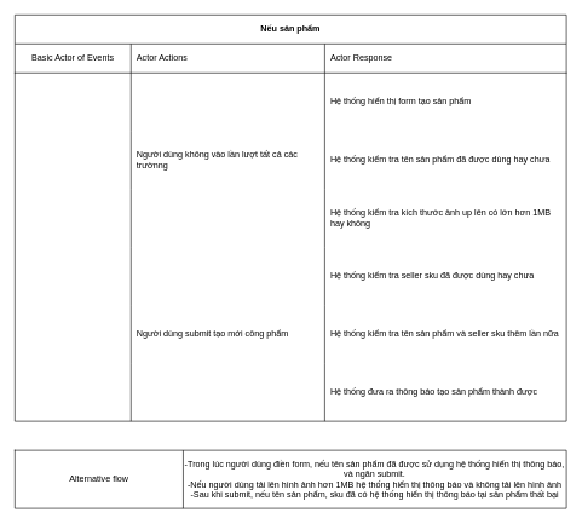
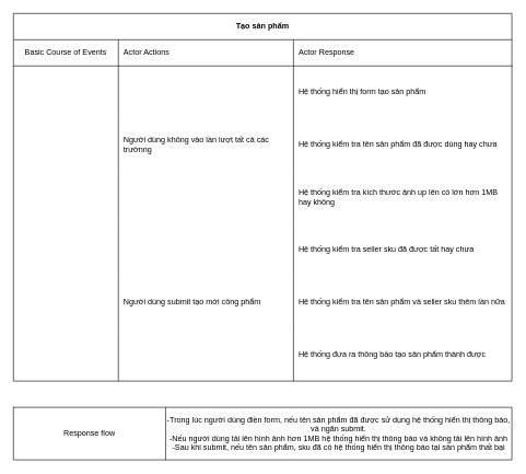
  <mxCell id="0" />
  <mxCell id="1" parent="0" />
- <mxCell id="2" value="Nếu sản phẩm" style="shape=table;html=1;whiteSpace=wrap;startSize=40;container=1;collapsible=0;childLayout=tableLayout;fixedRows=1;rowLines=0;fontStyle=1;align=center;fontSize=12;" vertex="1" parent="1"><mxGeometry x="20" y="20" width="760" height="560" as="geometry" /></mxCell>
+ <mxCell id="2" value="Tạo sản phẩm" style="shape=table;html=1;whiteSpace=wrap;startSize=40;container=1;collapsible=0;childLayout=tableLayout;fixedRows=1;rowLines=0;fontStyle=1;align=center;fontSize=12;" vertex="1" parent="1"><mxGeometry x="20" y="20" width="760" height="560" as="geometry" /></mxCell>
  <mxCell id="3" value="" style="shape=partialRectangle;html=1;whiteSpace=wrap;collapsible=0;dropTarget=0;pointerEvents=0;fillColor=none;top=0;left=0;bottom=1;right=0;points=[[0,0.5],[1,0.5]];portConstraint=eastwest;" vertex="1" parent="2"><mxGeometry y="40" width="760" height="40" as="geometry" /></mxCell>
- <mxCell id="4" value="Basic Actor of Events" style="shape=partialRectangle;html=1;whiteSpace=wrap;connectable=0;fillColor=none;top=0;left=0;bottom=0;right=0;overflow=hidden;" vertex="1" parent="3"><mxGeometry width="160" height="40" as="geometry" /></mxCell>
+ <mxCell id="4" value="Basic Course of Events" style="shape=partialRectangle;html=1;whiteSpace=wrap;connectable=0;fillColor=none;top=0;left=0;bottom=0;right=0;overflow=hidden;" vertex="1" parent="3"><mxGeometry width="160" height="40" as="geometry" /></mxCell>
  <mxCell id="5" value="Actor Actions" style="shape=partialRectangle;html=1;whiteSpace=wrap;connectable=0;fillColor=none;top=0;left=0;bottom=0;right=0;align=left;spacingLeft=6;overflow=hidden;" vertex="1" parent="3"><mxGeometry x="160" width="267" height="40" as="geometry" /></mxCell>
  <mxCell id="6" value="Actor Response" style="shape=partialRectangle;html=1;whiteSpace=wrap;connectable=0;fillColor=none;top=0;left=0;bottom=0;right=0;align=left;spacingLeft=6;overflow=hidden;" vertex="1" parent="3"><mxGeometry x="427" width="333" height="40" as="geometry" /></mxCell>
  <mxCell id="7" value="" style="shape=partialRectangle;html=1;whiteSpace=wrap;collapsible=0;dropTarget=0;pointerEvents=0;fillColor=none;top=0;left=0;bottom=0;right=0;points=[[0,0.5],[1,0.5]];portConstraint=eastwest;" vertex="1" parent="2"><mxGeometry y="80" width="760" height="80" as="geometry" /></mxCell>
  <mxCell id="8" value="" style="shape=partialRectangle;html=1;whiteSpace=wrap;connectable=0;fillColor=none;top=0;left=0;bottom=0;right=0;overflow=hidden;" vertex="1" parent="7"><mxGeometry width="160" height="80" as="geometry" /></mxCell>
  <mxCell id="9" value="Hệ thống hiển thị form tạo sản phẩm" style="shape=partialRectangle;html=1;whiteSpace=wrap;connectable=0;fillColor=none;top=0;left=0;bottom=0;right=0;align=left;spacingLeft=6;overflow=hidden;" vertex="1" parent="7"><mxGeometry x="427" width="333" height="80" as="geometry" /></mxCell>
  <mxCell id="10" value="" style="shape=partialRectangle;html=1;whiteSpace=wrap;collapsible=0;dropTarget=0;pointerEvents=0;fillColor=none;top=0;left=0;bottom=0;right=0;points=[[0,0.5],[1,0.5]];portConstraint=eastwest;" vertex="1" parent="2"><mxGeometry y="160" width="760" height="80" as="geometry" /></mxCell>
  <mxCell id="11" value="" style="shape=partialRectangle;html=1;whiteSpace=wrap;connectable=0;fillColor=none;top=0;left=0;bottom=0;right=0;overflow=hidden;" vertex="1" parent="10"><mxGeometry width="160" height="80" as="geometry" /></mxCell>
  <mxCell id="12" value="Người dùng không vào lần lượt tất cả các trườnng" style="shape=partialRectangle;html=1;whiteSpace=wrap;connectable=0;fillColor=none;top=0;left=0;bottom=0;right=0;align=left;spacingLeft=6;overflow=hidden;" vertex="1" parent="10"><mxGeometry x="160" width="267" height="80" as="geometry" /></mxCell>
  <mxCell id="13" value="Hệ thống kiểm tra tên sản phẩm đã được dùng hay chưa" style="shape=partialRectangle;html=1;whiteSpace=wrap;connectable=0;fillColor=none;top=0;left=0;bottom=0;right=0;align=left;spacingLeft=6;overflow=hidden;" vertex="1" parent="10"><mxGeometry x="427" width="333" height="80" as="geometry" /></mxCell>
  <mxCell id="14" style="shape=partialRectangle;html=1;whiteSpace=wrap;collapsible=0;dropTarget=0;pointerEvents=0;fillColor=none;top=0;left=0;bottom=0;right=0;points=[[0,0.5],[1,0.5]];portConstraint=eastwest;" vertex="1" parent="2"><mxGeometry y="240" width="760" height="80" as="geometry" /></mxCell>
  <mxCell id="15" style="shape=partialRectangle;html=1;whiteSpace=wrap;connectable=0;fillColor=none;top=0;left=0;bottom=0;right=0;overflow=hidden;" vertex="1" parent="14"><mxGeometry width="160" height="80" as="geometry" /></mxCell>
  <mxCell id="16" style="shape=partialRectangle;html=1;whiteSpace=wrap;connectable=0;fillColor=none;top=0;left=0;bottom=0;right=0;align=left;spacingLeft=6;overflow=hidden;" vertex="1" parent="14"><mxGeometry x="160" width="267" height="80" as="geometry" /></mxCell>
  <mxCell id="17" value="Hệ thống kiểm tra kích thước ảnh up lên có lớn hơn 1MB hay không" style="shape=partialRectangle;html=1;whiteSpace=wrap;connectable=0;fillColor=none;top=0;left=0;bottom=0;right=0;align=left;spacingLeft=6;overflow=hidden;" vertex="1" parent="14"><mxGeometry x="427" width="333" height="80" as="geometry" /></mxCell>
  <mxCell id="18" style="shape=partialRectangle;html=1;whiteSpace=wrap;collapsible=0;dropTarget=0;pointerEvents=0;fillColor=none;top=0;left=0;bottom=0;right=0;points=[[0,0.5],[1,0.5]];portConstraint=eastwest;" vertex="1" parent="2"><mxGeometry y="320" width="760" height="80" as="geometry" /></mxCell>
  <mxCell id="19" style="shape=partialRectangle;html=1;whiteSpace=wrap;connectable=0;fillColor=none;top=0;left=0;bottom=0;right=0;overflow=hidden;" vertex="1" parent="18"><mxGeometry width="160" height="80" as="geometry" /></mxCell>
  <mxCell id="20" style="shape=partialRectangle;html=1;whiteSpace=wrap;connectable=0;fillColor=none;top=0;left=0;bottom=0;right=0;align=left;spacingLeft=6;overflow=hidden;" vertex="1" parent="18"><mxGeometry x="160" width="267" height="80" as="geometry" /></mxCell>
- <mxCell id="21" value="Hệ thống kiểm tra seller sku đã được dùng hay chưa" style="shape=partialRectangle;html=1;whiteSpace=wrap;connectable=0;fillColor=none;top=0;left=0;bottom=0;right=0;align=left;spacingLeft=6;overflow=hidden;" vertex="1" parent="18"><mxGeometry x="427" width="333" height="80" as="geometry" /></mxCell>
+ <mxCell id="21" value="Hệ thống kiểm tra seller sku đã được tất hay chưa" style="shape=partialRectangle;html=1;whiteSpace=wrap;connectable=0;fillColor=none;top=0;left=0;bottom=0;right=0;align=left;spacingLeft=6;overflow=hidden;" vertex="1" parent="18"><mxGeometry x="427" width="333" height="80" as="geometry" /></mxCell>
  <mxCell id="22" style="shape=partialRectangle;html=1;whiteSpace=wrap;collapsible=0;dropTarget=0;pointerEvents=0;fillColor=none;top=0;left=0;bottom=0;right=0;points=[[0,0.5],[1,0.5]];portConstraint=eastwest;" vertex="1" parent="2"><mxGeometry y="400" width="760" height="80" as="geometry" /></mxCell>
  <mxCell id="23" style="shape=partialRectangle;html=1;whiteSpace=wrap;connectable=0;fillColor=none;top=0;left=0;bottom=0;right=0;overflow=hidden;" vertex="1" parent="22"><mxGeometry width="160" height="80" as="geometry" /></mxCell>
  <mxCell id="24" value="Người dùng submit tạo mới công phẩm" style="shape=partialRectangle;html=1;whiteSpace=wrap;connectable=0;fillColor=none;top=0;left=0;bottom=0;right=0;align=left;spacingLeft=6;overflow=hidden;" vertex="1" parent="22"><mxGeometry x="160" width="267" height="80" as="geometry" /></mxCell>
  <mxCell id="25" value="Hệ thống kiểm tra tên sản phẩm và seller sku thêm lần nữa" style="shape=partialRectangle;html=1;whiteSpace=wrap;connectable=0;fillColor=none;top=0;left=0;bottom=0;right=0;align=left;spacingLeft=6;overflow=hidden;" vertex="1" parent="22"><mxGeometry x="427" width="333" height="80" as="geometry" /></mxCell>
  <mxCell id="26" style="shape=partialRectangle;html=1;whiteSpace=wrap;collapsible=0;dropTarget=0;pointerEvents=0;fillColor=none;top=0;left=0;bottom=0;right=0;points=[[0,0.5],[1,0.5]];portConstraint=eastwest;" vertex="1" parent="2"><mxGeometry y="480" width="760" height="80" as="geometry" /></mxCell>
  <mxCell id="27" style="shape=partialRectangle;html=1;whiteSpace=wrap;connectable=0;fillColor=none;top=0;left=0;bottom=0;right=0;overflow=hidden;" vertex="1" parent="26"><mxGeometry width="160" height="80" as="geometry" /></mxCell>
  <mxCell id="28" style="shape=partialRectangle;html=1;whiteSpace=wrap;connectable=0;fillColor=none;top=0;left=0;bottom=0;right=0;align=left;spacingLeft=6;overflow=hidden;" vertex="1" parent="26"><mxGeometry x="160" width="267" height="80" as="geometry" /></mxCell>
  <mxCell id="29" value="Hệ thống đưa ra thông báo tạo sản phẩm thành được" style="shape=partialRectangle;html=1;whiteSpace=wrap;connectable=0;fillColor=none;top=0;left=0;bottom=0;right=0;align=left;spacingLeft=6;overflow=hidden;" vertex="1" parent="26"><mxGeometry x="427" width="333" height="80" as="geometry" /></mxCell>
  <mxCell id="30" value="" style="shape=table;html=1;whiteSpace=wrap;startSize=0;container=1;collapsible=0;childLayout=tableLayout;" vertex="1" parent="1"><mxGeometry x="20" y="620" width="760" height="80" as="geometry" /></mxCell>
  <mxCell id="31" value="" style="shape=partialRectangle;html=1;whiteSpace=wrap;collapsible=0;dropTarget=0;pointerEvents=0;fillColor=none;top=0;left=0;bottom=0;right=0;points=[[0,0.5],[1,0.5]];portConstraint=eastwest;" vertex="1" parent="30"><mxGeometry width="760" height="80" as="geometry" /></mxCell>
- <mxCell id="32" value="Alternative flow" style="shape=partialRectangle;html=1;whiteSpace=wrap;connectable=0;fillColor=none;top=0;left=0;bottom=0;right=0;overflow=hidden;" vertex="1" parent="31"><mxGeometry width="232" height="80" as="geometry" /></mxCell>
+ <mxCell id="32" value="Response flow" style="shape=partialRectangle;html=1;whiteSpace=wrap;connectable=0;fillColor=none;top=0;left=0;bottom=0;right=0;overflow=hidden;" vertex="1" parent="31"><mxGeometry width="232" height="80" as="geometry" /></mxCell>
  <mxCell id="33" value="-Trong lúc người dùng điền form, nếu tên sản phẩm đã được sử dụng hệ thống hiển thị thông báo, và ngăn submit.&lt;br&gt;-Nếu người dùng tải lên hình ảnh hơn 1MB hệ thống hiển thị thông báo và không tải lên hình ảnh&lt;br&gt;-Sau khi submit, nếu tên sản phẩm, sku đã có hệ thống hiển thị thông báo tại sản phẩm thất bại" style="shape=partialRectangle;html=1;whiteSpace=wrap;connectable=0;fillColor=none;top=0;left=0;bottom=0;right=0;overflow=hidden;" vertex="1" parent="31"><mxGeometry x="232" width="528" height="80" as="geometry" /></mxCell>
